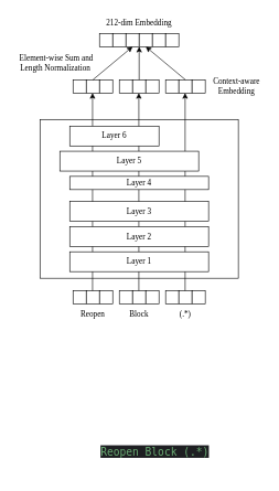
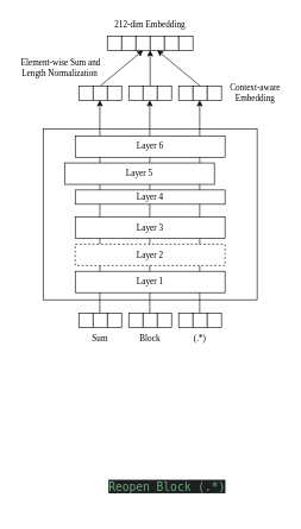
  <mxCell id="0" />
  <mxCell id="1" parent="0" />
  <mxCell id="2" value="" style="group" vertex="1" connectable="0" parent="1"><mxGeometry x="110" y="439" width="60" height="20" as="geometry" /></mxCell>
  <mxCell id="3" value="" style="rounded=0;whiteSpace=wrap;html=1;" vertex="1" parent="2"><mxGeometry width="20" height="20" as="geometry" /></mxCell>
  <mxCell id="4" value="" style="rounded=0;whiteSpace=wrap;html=1;" vertex="1" parent="2"><mxGeometry x="20" width="20" height="20" as="geometry" /></mxCell>
  <mxCell id="5" value="" style="rounded=0;whiteSpace=wrap;html=1;" vertex="1" parent="2"><mxGeometry x="40" width="20" height="20" as="geometry" /></mxCell>
  <mxCell id="6" value="" style="rounded=0;whiteSpace=wrap;html=1;" vertex="1" parent="1"><mxGeometry x="60" y="180" width="300" height="240" as="geometry" /></mxCell>
  <mxCell id="7" value="" style="group" vertex="1" connectable="0" parent="1"><mxGeometry x="180" y="439" width="60" height="20" as="geometry" /></mxCell>
  <mxCell id="8" value="" style="rounded=0;whiteSpace=wrap;html=1;" vertex="1" parent="7"><mxGeometry width="20" height="20" as="geometry" /></mxCell>
  <mxCell id="9" value="" style="rounded=0;whiteSpace=wrap;html=1;" vertex="1" parent="7"><mxGeometry x="20" width="20" height="20" as="geometry" /></mxCell>
  <mxCell id="10" value="" style="rounded=0;whiteSpace=wrap;html=1;" vertex="1" parent="7"><mxGeometry x="40" width="20" height="20" as="geometry" /></mxCell>
  <mxCell id="11" value="" style="group" vertex="1" connectable="0" parent="1"><mxGeometry x="250" y="439" width="60" height="20" as="geometry" /></mxCell>
  <mxCell id="12" value="" style="rounded=0;whiteSpace=wrap;html=1;" vertex="1" parent="11"><mxGeometry width="20" height="20" as="geometry" /></mxCell>
  <mxCell id="13" value="" style="rounded=0;whiteSpace=wrap;html=1;" vertex="1" parent="11"><mxGeometry x="20" width="20" height="20" as="geometry" /></mxCell>
  <mxCell id="14" value="" style="rounded=0;whiteSpace=wrap;html=1;" vertex="1" parent="11"><mxGeometry x="40" width="20" height="20" as="geometry" /></mxCell>
  <mxCell id="15" value="&lt;div style=&quot;background-color:#1e1f22;color:#bcbec4&quot;&gt;&lt;pre style=&quot;font-family:'Fira Code',monospace;font-size:12.0pt;&quot;&gt;&lt;span style=&quot;color:#6aab73;&quot;&gt;Reopen Block (.*)&lt;/span&gt;&lt;/pre&gt;&lt;/div&gt;" style="text;whiteSpace=wrap;html=1;" vertex="1" parent="1"><mxGeometry x="150" y="650" width="170" height="70" as="geometry" /></mxCell>
- <mxCell id="16" value="Reopen" style="text;html=1;strokeColor=none;fillColor=none;align=center;verticalAlign=middle;whiteSpace=wrap;rounded=0;fontFamily=Times New Roman;" vertex="1" parent="1"><mxGeometry x="110" y="459" width="60" height="30" as="geometry" /></mxCell>
+ <mxCell id="16" value="Sum" style="text;html=1;strokeColor=none;fillColor=none;align=center;verticalAlign=middle;whiteSpace=wrap;rounded=0;fontFamily=Times New Roman;" vertex="1" parent="1"><mxGeometry x="110" y="459" width="60" height="30" as="geometry" /></mxCell>
  <mxCell id="17" value="Block" style="text;html=1;strokeColor=none;fillColor=none;align=center;verticalAlign=middle;whiteSpace=wrap;rounded=0;fontFamily=Times New Roman;" vertex="1" parent="1"><mxGeometry x="180" y="459" width="60" height="30" as="geometry" /></mxCell>
  <mxCell id="18" value="(.*)" style="text;html=1;strokeColor=none;fillColor=none;align=center;verticalAlign=middle;whiteSpace=wrap;rounded=0;fontFamily=Times New Roman;" vertex="1" parent="1"><mxGeometry x="250" y="459" width="60" height="30" as="geometry" /></mxCell>
  <mxCell id="19" value="" style="endArrow=classic;html=1;rounded=0;" edge="1" parent="1"><mxGeometry width="50" height="50" relative="1" as="geometry"><mxPoint x="139.5" y="439" as="sourcePoint" /><mxPoint x="139.5" y="140" as="targetPoint" /></mxGeometry></mxCell>
  <mxCell id="20" value="" style="endArrow=classic;html=1;rounded=0;" edge="1" parent="1"><mxGeometry width="50" height="50" relative="1" as="geometry"><mxPoint x="209.5" y="439" as="sourcePoint" /><mxPoint x="209.5" y="140" as="targetPoint" /></mxGeometry></mxCell>
  <mxCell id="21" value="" style="endArrow=classic;html=1;rounded=0;" edge="1" parent="1"><mxGeometry width="50" height="50" relative="1" as="geometry"><mxPoint x="279.5" y="439" as="sourcePoint" /><mxPoint x="279.5" y="140" as="targetPoint" /></mxGeometry></mxCell>
  <mxCell id="22" value="Layer 4" style="rounded=0;whiteSpace=wrap;html=1;fontFamily=Times New Roman;" vertex="1" parent="1"><mxGeometry x="105" y="266" width="210" height="20" as="geometry" /></mxCell>
  <mxCell id="23" value="Layer 5" style="rounded=0;whiteSpace=wrap;html=1;fontFamily=Times New Roman;" vertex="1" parent="1"><mxGeometry x="90" y="228" width="210" height="30" as="geometry" /></mxCell>
- <mxCell id="24" value="Layer 2" style="rounded=0;whiteSpace=wrap;html=1;fontFamily=Times New Roman;" vertex="1" parent="1"><mxGeometry x="105" y="342" width="210" height="30" as="geometry" /></mxCell>
+ <mxCell id="24" value="Layer 2" style="rounded=0;whiteSpace=wrap;html=1;fontFamily=Times New Roman;dashed=1;" vertex="1" parent="1"><mxGeometry x="105" y="342" width="210" height="30" as="geometry" /></mxCell>
  <mxCell id="25" value="Layer 1" style="rounded=0;whiteSpace=wrap;html=1;fontFamily=Times New Roman;" vertex="1" parent="1"><mxGeometry x="105" y="380" width="210" height="30" as="geometry" /></mxCell>
  <mxCell id="26" value="Layer 3" style="rounded=0;whiteSpace=wrap;html=1;fontFamily=Times New Roman;" vertex="1" parent="1"><mxGeometry x="105" y="304" width="210" height="30" as="geometry" /></mxCell>
- <mxCell id="27" value="Layer 6" style="rounded=0;whiteSpace=wrap;html=1;fontFamily=Times New Roman;" vertex="1" parent="1"><mxGeometry x="105" y="190" width="135" height="30" as="geometry" /></mxCell>
+ <mxCell id="27" value="Layer 6" style="rounded=0;whiteSpace=wrap;html=1;fontFamily=Times New Roman;" vertex="1" parent="1"><mxGeometry x="105" y="190" width="210" height="30" as="geometry" /></mxCell>
  <mxCell id="28" value="" style="group" vertex="1" connectable="0" parent="1"><mxGeometry x="110" y="120" width="80" height="20" as="geometry" /></mxCell>
  <mxCell id="29" value="" style="rounded=0;whiteSpace=wrap;html=1;" vertex="1" parent="28"><mxGeometry width="20" height="20" as="geometry" /></mxCell>
  <mxCell id="30" value="" style="rounded=0;whiteSpace=wrap;html=1;" vertex="1" parent="28"><mxGeometry x="20" width="20" height="20" as="geometry" /></mxCell>
  <mxCell id="31" value="" style="rounded=0;whiteSpace=wrap;html=1;" vertex="1" parent="28"><mxGeometry x="40" width="20" height="20" as="geometry" /></mxCell>
  <mxCell id="32" value="" style="group" vertex="1" connectable="0" parent="1"><mxGeometry x="180" y="120" width="80" height="20" as="geometry" /></mxCell>
  <mxCell id="33" value="" style="rounded=0;whiteSpace=wrap;html=1;" vertex="1" parent="32"><mxGeometry width="20" height="20" as="geometry" /></mxCell>
  <mxCell id="34" value="" style="rounded=0;whiteSpace=wrap;html=1;" vertex="1" parent="32"><mxGeometry x="20" width="20" height="20" as="geometry" /></mxCell>
  <mxCell id="35" value="" style="rounded=0;whiteSpace=wrap;html=1;" vertex="1" parent="32"><mxGeometry x="40" width="20" height="20" as="geometry" /></mxCell>
  <mxCell id="36" value="" style="group" vertex="1" connectable="0" parent="1"><mxGeometry x="250" y="120" width="80" height="20" as="geometry" /></mxCell>
  <mxCell id="37" value="" style="rounded=0;whiteSpace=wrap;html=1;" vertex="1" parent="36"><mxGeometry width="20" height="20" as="geometry" /></mxCell>
  <mxCell id="38" value="" style="rounded=0;whiteSpace=wrap;html=1;" vertex="1" parent="36"><mxGeometry x="20" width="20" height="20" as="geometry" /></mxCell>
  <mxCell id="39" value="" style="rounded=0;whiteSpace=wrap;html=1;" vertex="1" parent="36"><mxGeometry x="40" width="20" height="20" as="geometry" /></mxCell>
  <mxCell id="40" value="Context-aware Embedding" style="text;html=1;strokeColor=none;fillColor=none;align=center;verticalAlign=middle;whiteSpace=wrap;rounded=0;fontFamily=Times New Roman;" vertex="1" parent="1"><mxGeometry x="315" y="115" width="85" height="30" as="geometry" /></mxCell>
  <mxCell id="41" value="" style="group" vertex="1" connectable="0" parent="1"><mxGeometry x="150" y="50" width="80" height="20" as="geometry" /></mxCell>
  <mxCell id="42" value="" style="rounded=0;whiteSpace=wrap;html=1;" vertex="1" parent="41"><mxGeometry width="20" height="20" as="geometry" /></mxCell>
  <mxCell id="43" value="" style="rounded=0;whiteSpace=wrap;html=1;" vertex="1" parent="41"><mxGeometry x="20" width="20" height="20" as="geometry" /></mxCell>
  <mxCell id="44" value="" style="rounded=0;whiteSpace=wrap;html=1;" vertex="1" parent="41"><mxGeometry x="40" width="20" height="20" as="geometry" /></mxCell>
  <mxCell id="45" value="" style="group" vertex="1" connectable="0" parent="1"><mxGeometry x="210" y="50" width="80" height="20" as="geometry" /></mxCell>
  <mxCell id="46" value="" style="rounded=0;whiteSpace=wrap;html=1;" vertex="1" parent="45"><mxGeometry width="20" height="20" as="geometry" /></mxCell>
  <mxCell id="47" value="" style="rounded=0;whiteSpace=wrap;html=1;" vertex="1" parent="45"><mxGeometry x="20" width="20" height="20" as="geometry" /></mxCell>
  <mxCell id="48" value="" style="rounded=0;whiteSpace=wrap;html=1;" vertex="1" parent="45"><mxGeometry x="40" width="20" height="20" as="geometry" /></mxCell>
  <mxCell id="49" style="rounded=0;orthogonalLoop=1;jettySize=auto;html=1;exitX=0.5;exitY=0;exitDx=0;exitDy=0;entryX=0.5;entryY=1;entryDx=0;entryDy=0;" edge="1" parent="1" source="30" target="44"><mxGeometry relative="1" as="geometry" /></mxCell>
  <mxCell id="50" style="edgeStyle=orthogonalEdgeStyle;rounded=0;orthogonalLoop=1;jettySize=auto;html=1;exitX=0.5;exitY=0;exitDx=0;exitDy=0;entryX=0;entryY=1;entryDx=0;entryDy=0;" edge="1" parent="1" source="34" target="46"><mxGeometry relative="1" as="geometry" /></mxCell>
  <mxCell id="51" style="rounded=0;orthogonalLoop=1;jettySize=auto;html=1;exitX=0.5;exitY=0;exitDx=0;exitDy=0;" edge="1" parent="1" source="38"><mxGeometry relative="1" as="geometry"><mxPoint x="220" y="70" as="targetPoint" /></mxGeometry></mxCell>
  <mxCell id="52" value="212-dim Embedding" style="text;html=1;strokeColor=none;fillColor=none;align=center;verticalAlign=middle;whiteSpace=wrap;rounded=0;fontFamily=Times New Roman;" vertex="1" parent="1"><mxGeometry x="155" y="20" width="110" height="30" as="geometry" /></mxCell>
  <mxCell id="53" value="Element-wise Sum and Length Normalization&amp;nbsp;" style="text;html=1;strokeColor=none;fillColor=none;align=center;verticalAlign=middle;whiteSpace=wrap;rounded=0;fontFamily=Times New Roman;" vertex="1" parent="1"><mxGeometry x="20" y="80" width="130" height="30" as="geometry" /></mxCell>
